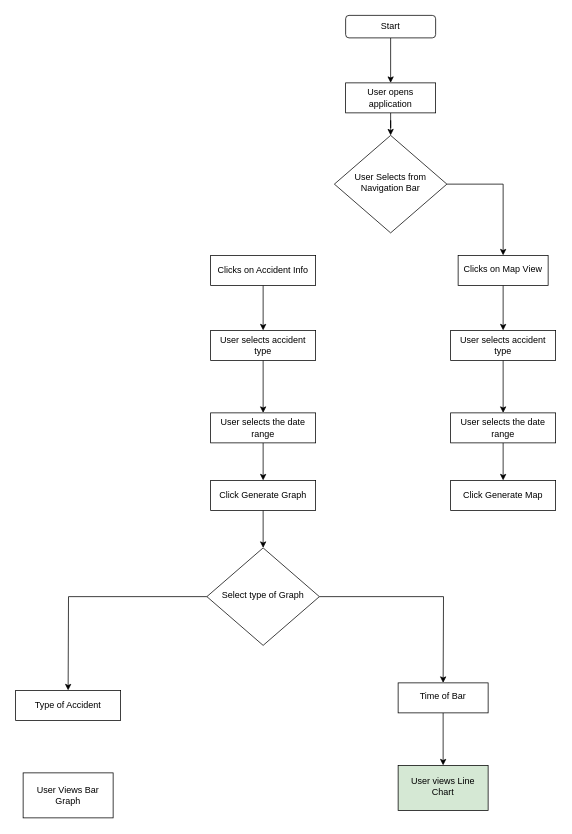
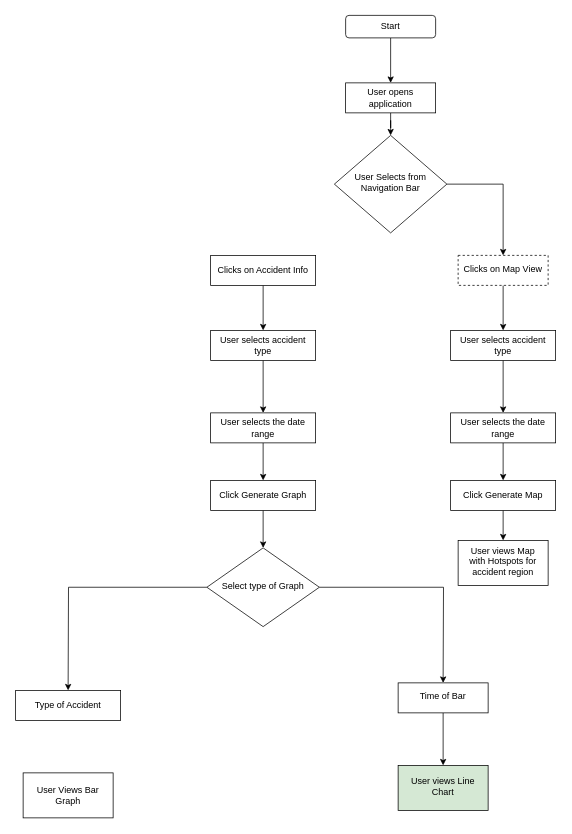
  <mxCell id="0" />
  <mxCell id="1" parent="0" />
  <mxCell id="2" value="" style="edgeStyle=orthogonalEdgeStyle;rounded=0;orthogonalLoop=1;jettySize=auto;html=1;" edge="1" parent="1" source="3" target="15"><mxGeometry relative="1" as="geometry" /></mxCell>
  <mxCell id="3" value="User opens application" style="rounded=0;whiteSpace=wrap;html=1;fontSize=12;glass=0;strokeWidth=1;shadow=0;" parent="1" vertex="1"><mxGeometry x="460" y="110" width="120" height="40" as="geometry" /></mxCell>
  <mxCell id="4" value="" style="edgeStyle=orthogonalEdgeStyle;rounded=0;orthogonalLoop=1;jettySize=auto;html=1;" edge="1" parent="1" source="5" target="3"><mxGeometry relative="1" as="geometry" /></mxCell>
  <mxCell id="5" value="Start" style="rounded=1;whiteSpace=wrap;html=1;" vertex="1" parent="1"><mxGeometry x="460" y="20" width="120" height="30" as="geometry" /></mxCell>
  <mxCell id="6" value="" style="edgeStyle=orthogonalEdgeStyle;rounded=0;orthogonalLoop=1;jettySize=auto;html=1;" edge="1" parent="1" source="7" target="9"><mxGeometry relative="1" as="geometry" /></mxCell>
  <mxCell id="7" value="Clicks on Accident Info" style="rounded=0;whiteSpace=wrap;html=1;glass=0;" vertex="1" parent="1"><mxGeometry x="280" y="340" width="140" height="40" as="geometry" /></mxCell>
  <mxCell id="8" style="edgeStyle=orthogonalEdgeStyle;rounded=0;orthogonalLoop=1;jettySize=auto;html=1;entryX=0.5;entryY=0;entryDx=0;entryDy=0;exitX=0.5;exitY=1;exitDx=0;exitDy=0;" edge="1" parent="1" source="9" target="11"><mxGeometry relative="1" as="geometry"><Array as="points" /></mxGeometry></mxCell>
  <mxCell id="9" value="User selects accident type" style="rounded=0;whiteSpace=wrap;html=1;" vertex="1" parent="1"><mxGeometry x="280" y="440" width="140" height="40" as="geometry" /></mxCell>
  <mxCell id="10" value="" style="edgeStyle=orthogonalEdgeStyle;rounded=0;orthogonalLoop=1;jettySize=auto;html=1;" edge="1" parent="1" source="11" target="13"><mxGeometry relative="1" as="geometry" /></mxCell>
  <mxCell id="11" value="User selects the date range" style="rounded=0;whiteSpace=wrap;html=1;" vertex="1" parent="1"><mxGeometry x="280" y="550" width="140" height="40" as="geometry" /></mxCell>
  <mxCell id="12" value="" style="edgeStyle=orthogonalEdgeStyle;rounded=0;orthogonalLoop=1;jettySize=auto;html=1;" edge="1" parent="1" source="13" target="26"><mxGeometry relative="1" as="geometry" /></mxCell>
  <mxCell id="13" value="Click Generate Graph" style="rounded=0;whiteSpace=wrap;html=1;" vertex="1" parent="1"><mxGeometry x="280" y="640" width="140" height="40" as="geometry" /></mxCell>
  <mxCell id="14" value="" style="edgeStyle=orthogonalEdgeStyle;rounded=0;orthogonalLoop=1;jettySize=auto;html=1;" edge="1" parent="1" source="15" target="17"><mxGeometry relative="1" as="geometry" /></mxCell>
  <mxCell id="15" value="User Selects from Navigation Bar" style="rhombus;whiteSpace=wrap;html=1;shadow=0;fontFamily=Helvetica;fontSize=12;align=center;strokeWidth=1;spacing=6;spacingTop=-4;" vertex="1" parent="1"><mxGeometry x="445" y="180" width="150" height="130" as="geometry" /></mxCell>
  <mxCell id="16" style="edgeStyle=orthogonalEdgeStyle;rounded=0;orthogonalLoop=1;jettySize=auto;html=1;entryX=0.5;entryY=0;entryDx=0;entryDy=0;" edge="1" parent="1" source="17" target="19"><mxGeometry relative="1" as="geometry" /></mxCell>
- <mxCell id="17" value="Clicks on Map View" style="whiteSpace=wrap;html=1;shadow=0;strokeWidth=1;spacing=6;spacingTop=-4;" vertex="1" parent="1"><mxGeometry x="610" y="340" width="120" height="40" as="geometry" /></mxCell>
+ <mxCell id="17" value="Clicks on Map View" style="whiteSpace=wrap;html=1;shadow=0;strokeWidth=1;spacing=6;spacingTop=-4;dashed=1;" vertex="1" parent="1"><mxGeometry x="610" y="340" width="120" height="40" as="geometry" /></mxCell>
  <mxCell id="18" style="edgeStyle=orthogonalEdgeStyle;rounded=0;orthogonalLoop=1;jettySize=auto;html=1;entryX=0.5;entryY=0;entryDx=0;entryDy=0;exitX=0.5;exitY=1;exitDx=0;exitDy=0;" edge="1" parent="1" source="19" target="21"><mxGeometry relative="1" as="geometry"><Array as="points" /></mxGeometry></mxCell>
  <mxCell id="19" value="User selects accident type" style="rounded=0;whiteSpace=wrap;html=1;" vertex="1" parent="1"><mxGeometry x="600" y="440" width="140" height="40" as="geometry" /></mxCell>
  <mxCell id="20" value="" style="edgeStyle=orthogonalEdgeStyle;rounded=0;orthogonalLoop=1;jettySize=auto;html=1;" edge="1" parent="1" source="21" target="23"><mxGeometry relative="1" as="geometry" /></mxCell>
  <mxCell id="21" value="User selects the date range" style="rounded=0;whiteSpace=wrap;html=1;" vertex="1" parent="1"><mxGeometry x="600" y="550" width="140" height="40" as="geometry" /></mxCell>
+ <mxCell id="22" value="" style="edgeStyle=orthogonalEdgeStyle;rounded=0;orthogonalLoop=1;jettySize=auto;html=1;" edge="1" parent="1" source="23" target="32"><mxGeometry relative="1" as="geometry" /></mxCell>
  <mxCell id="23" value="Click Generate Map" style="rounded=0;whiteSpace=wrap;html=1;" vertex="1" parent="1"><mxGeometry x="600" y="640" width="140" height="40" as="geometry" /></mxCell>
  <mxCell id="24" style="edgeStyle=orthogonalEdgeStyle;rounded=0;orthogonalLoop=1;jettySize=auto;html=1;" edge="1" parent="1" source="26"><mxGeometry relative="1" as="geometry"><mxPoint x="90" y="920" as="targetPoint" /></mxGeometry></mxCell>
  <mxCell id="25" style="edgeStyle=orthogonalEdgeStyle;rounded=0;orthogonalLoop=1;jettySize=auto;html=1;" edge="1" parent="1" source="26"><mxGeometry relative="1" as="geometry"><mxPoint x="590" y="910" as="targetPoint" /></mxGeometry></mxCell>
- <mxCell id="26" value="Select type of Graph" style="rhombus;whiteSpace=wrap;html=1;shadow=0;fontFamily=Helvetica;fontSize=12;align=center;strokeWidth=1;spacing=6;spacingTop=-4;" vertex="1" parent="1"><mxGeometry x="275" y="730" width="150" height="130" as="geometry" /></mxCell>
+ <mxCell id="26" value="Select type of Graph" style="rhombus;whiteSpace=wrap;html=1;shadow=0;fontFamily=Helvetica;fontSize=12;align=center;strokeWidth=1;spacing=6;spacingTop=-4;" vertex="1" parent="1"><mxGeometry x="275" y="730" width="150" height="105" as="geometry" /></mxCell>
  <mxCell id="27" value="Type of Accident" style="rounded=0;whiteSpace=wrap;html=1;glass=0;" vertex="1" parent="1"><mxGeometry x="20" y="920" width="140" height="40" as="geometry" /></mxCell>
  <mxCell id="28" value="" style="edgeStyle=orthogonalEdgeStyle;rounded=0;orthogonalLoop=1;jettySize=auto;html=1;" edge="1" parent="1" source="29" target="31"><mxGeometry relative="1" as="geometry" /></mxCell>
  <mxCell id="29" value="Time of Bar" style="whiteSpace=wrap;html=1;shadow=0;strokeWidth=1;spacing=6;spacingTop=-4;" vertex="1" parent="1"><mxGeometry x="530" y="910" width="120" height="40" as="geometry" /></mxCell>
  <mxCell id="30" value="User Views Bar Graph" style="whiteSpace=wrap;html=1;rounded=0;glass=0;" vertex="1" parent="1"><mxGeometry x="30" y="1030" width="120" height="60" as="geometry" /></mxCell>
  <mxCell id="31" value="User views Line Chart" style="whiteSpace=wrap;html=1;shadow=0;strokeWidth=1;spacing=6;spacingTop=-4;fillColor=#d5e8d4;" vertex="1" parent="1"><mxGeometry x="530" y="1020" width="120" height="60" as="geometry" /></mxCell>
+ <mxCell id="32" value="User views Map with Hotspots for accident region" style="whiteSpace=wrap;html=1;shadow=0;strokeWidth=1;spacing=6;spacingTop=-4;" vertex="1" parent="1"><mxGeometry x="610" y="720" width="120" height="60" as="geometry" /></mxCell>
